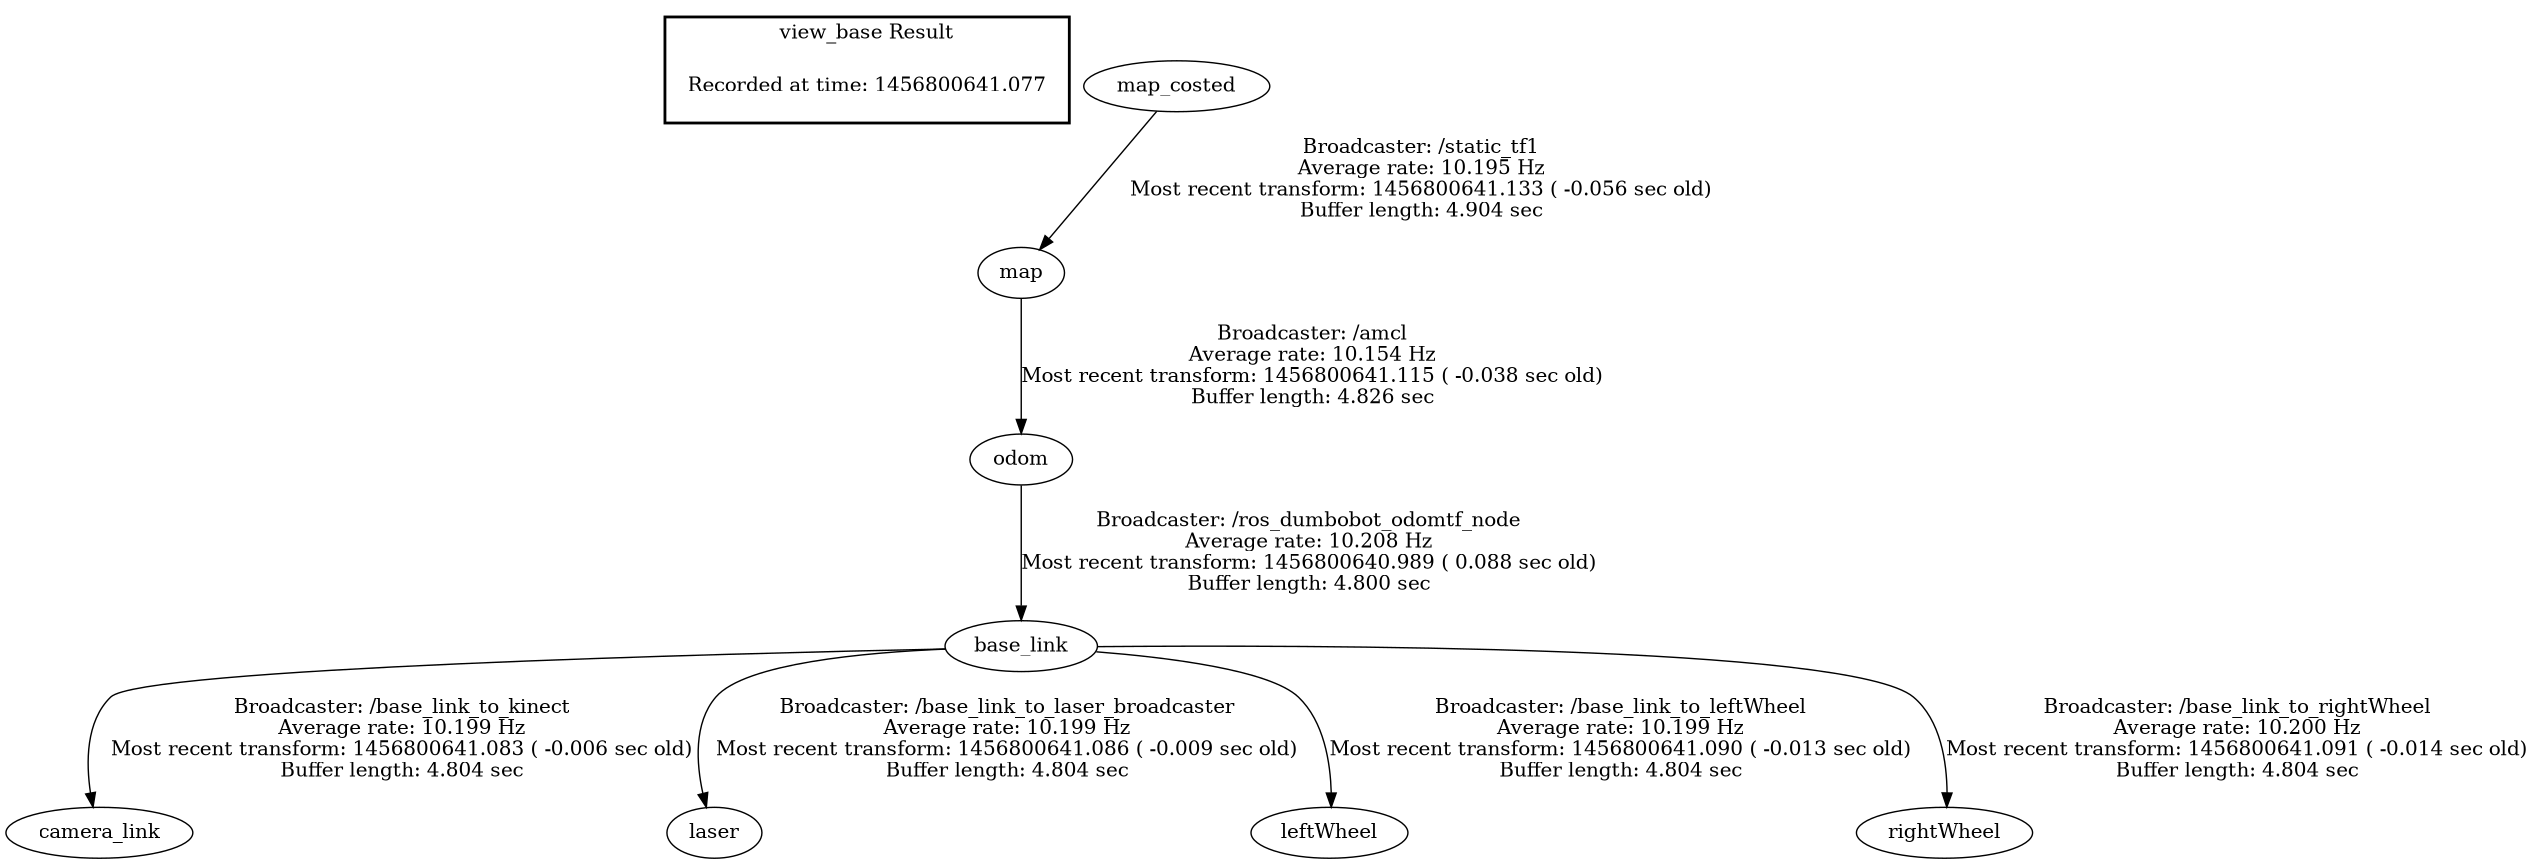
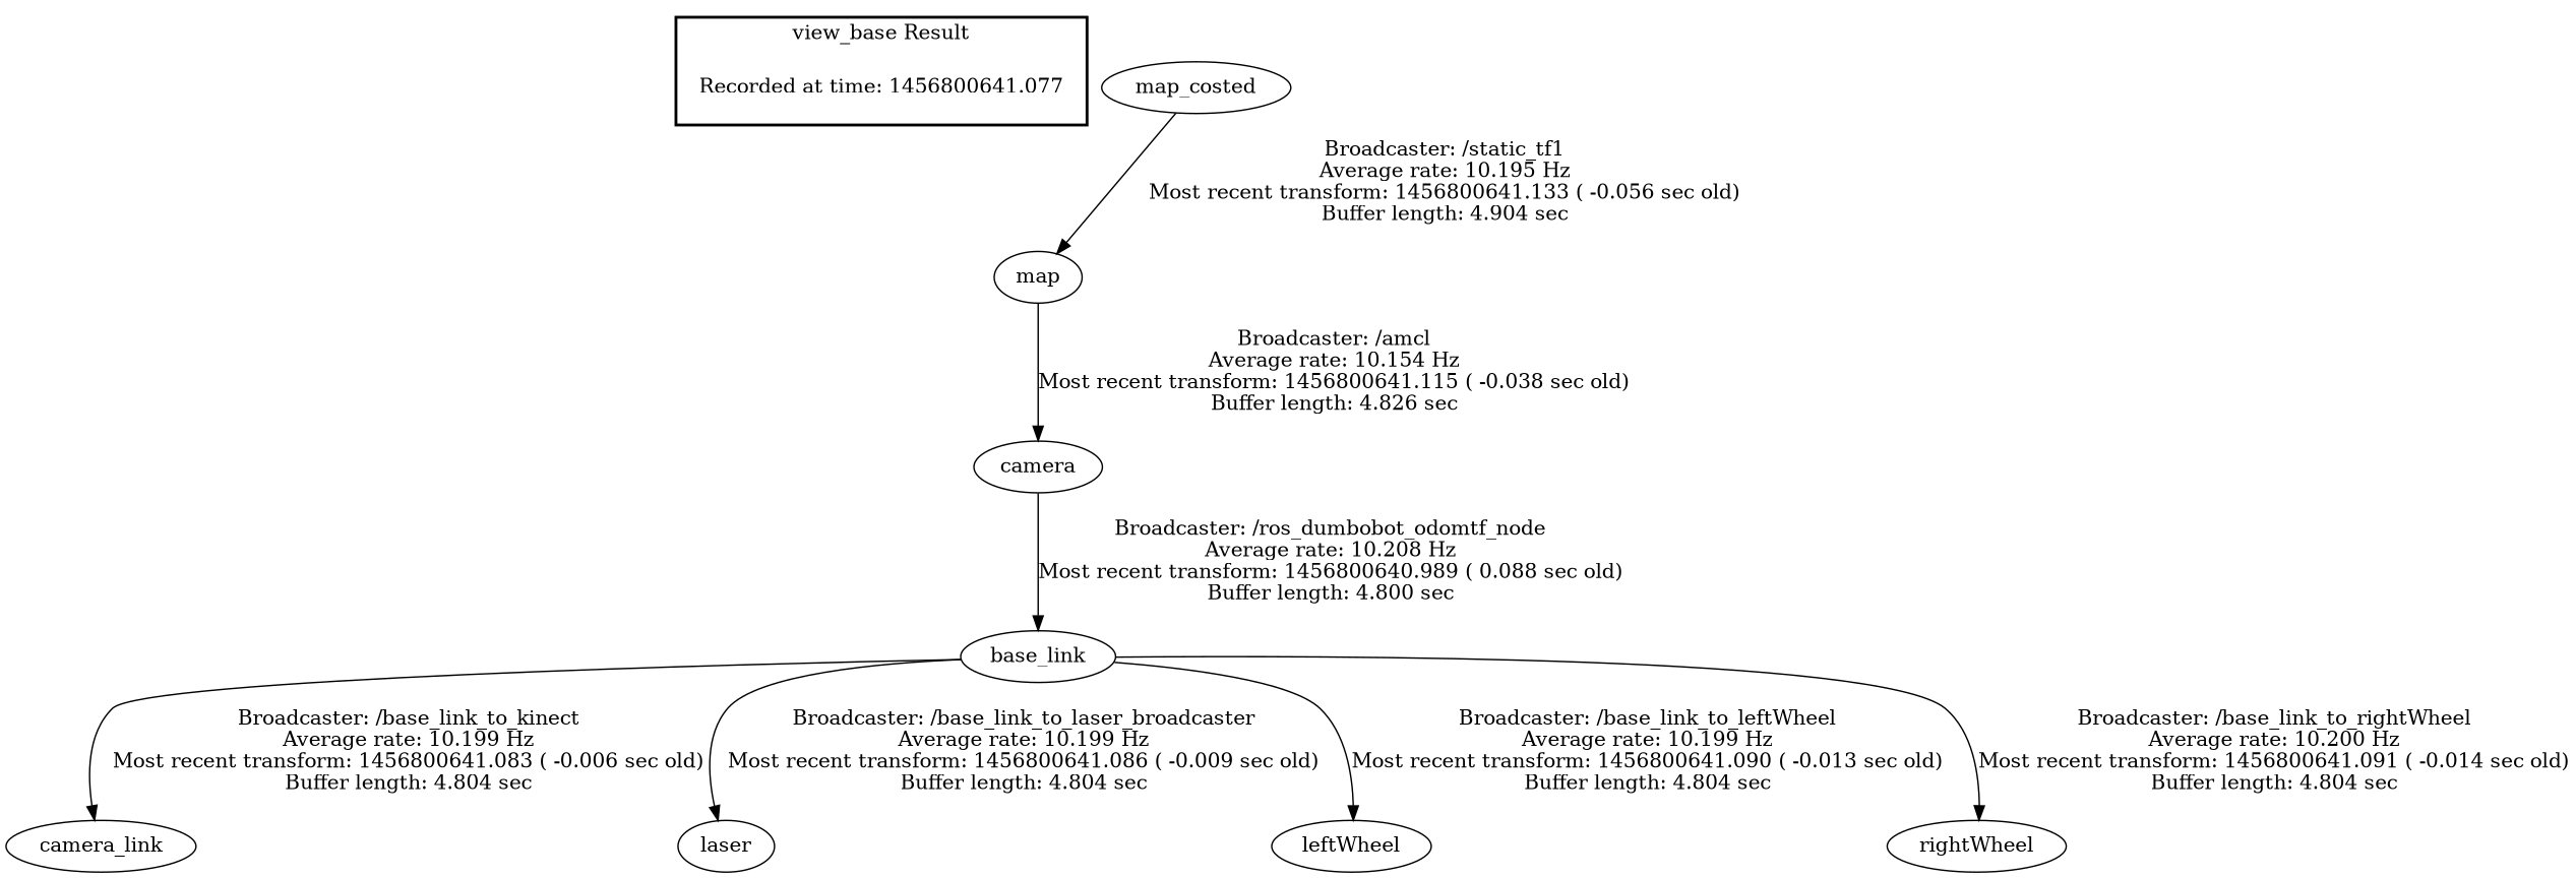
  digraph {
    "Recorded at time: 1456800641.077" [shape=plaintext]
    map
-   odom
+   odom [label=camera]
    map_costed
    base_link
    camera_link
    laser
    leftWheel
    rightWheel
    subgraph cluster_1 {
      color=black
      label="view_base Result"
      style=bold
      "Recorded at time: 1456800641.077"
    }
    "Recorded at time: 1456800641.077" -> map [style=invis]
    map -> odom [label="Broadcaster: /amcl\nAverage rate: 10.154 Hz\nMost recent transform: 1456800641.115 ( -0.038 sec old)\nBuffer length: 4.826 sec\n"]
    odom -> base_link [label="Broadcaster: /ros_dumbobot_odomtf_node\nAverage rate: 10.208 Hz\nMost recent transform: 1456800640.989 ( 0.088 sec old)\nBuffer length: 4.800 sec\n"]
    map_costed -> map [label="Broadcaster: /static_tf1\nAverage rate: 10.195 Hz\nMost recent transform: 1456800641.133 ( -0.056 sec old)\nBuffer length: 4.904 sec\n"]
    base_link -> camera_link [label="Broadcaster: /base_link_to_kinect\nAverage rate: 10.199 Hz\nMost recent transform: 1456800641.083 ( -0.006 sec old)\nBuffer length: 4.804 sec\n"]
    base_link -> laser [label="Broadcaster: /base_link_to_laser_broadcaster\nAverage rate: 10.199 Hz\nMost recent transform: 1456800641.086 ( -0.009 sec old)\nBuffer length: 4.804 sec\n"]
    base_link -> leftWheel [label="Broadcaster: /base_link_to_leftWheel\nAverage rate: 10.199 Hz\nMost recent transform: 1456800641.090 ( -0.013 sec old)\nBuffer length: 4.804 sec\n"]
    base_link -> rightWheel [label="Broadcaster: /base_link_to_rightWheel\nAverage rate: 10.200 Hz\nMost recent transform: 1456800641.091 ( -0.014 sec old)\nBuffer length: 4.804 sec\n"]
  }
